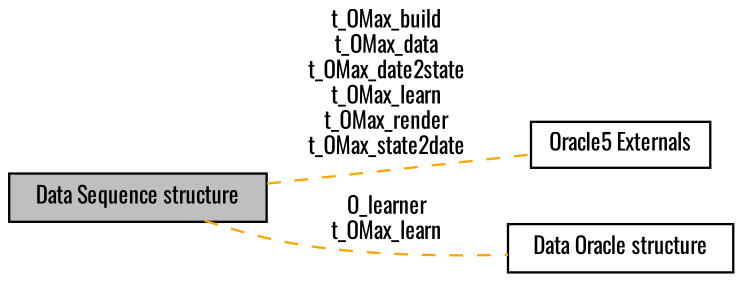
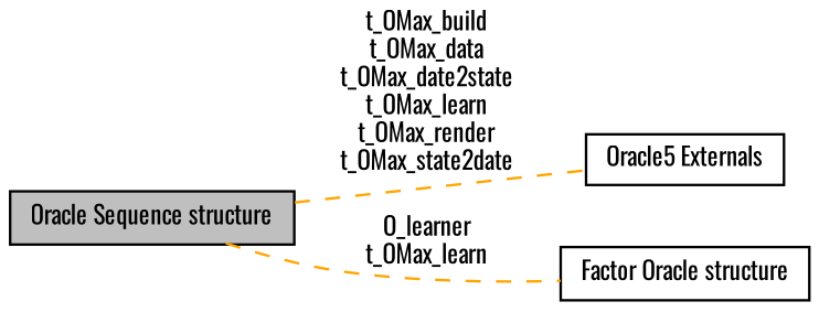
  digraph {
    fontname=Oswald
    rankdir=LR
    node [color=black fontname=Oswald fontsize=10 shape=record]
    edge [color=orange dir=none fontname=Oswald fontsize=10 labelfontname=FreeSans labelfontsize=10 shape=plaintext style=dashed]
-   n1 [fillcolor=grey75 fontcolor=black height=0.2 label="Data Sequence structure" style=filled width=0.4]
+   n1 [fillcolor=grey75 fontcolor=black height=0.2 label="Oracle Sequence structure" style=filled width=0.4]
    n2 [height=0.2 label="Oracle5 Externals" width=0.4]
-   n3 [height=0.2 label="Data Oracle structure" width=0.4]
+   n3 [height=0.2 label="Factor Oracle structure" width=0.4]
    n1 -> n2 [label="t_OMax_build\nt_OMax_data\nt_OMax_date2state\nt_OMax_learn\nt_OMax_render\nt_OMax_state2date"]
    n1 -> n3 [label="O_learner\nt_OMax_learn"]
  }
